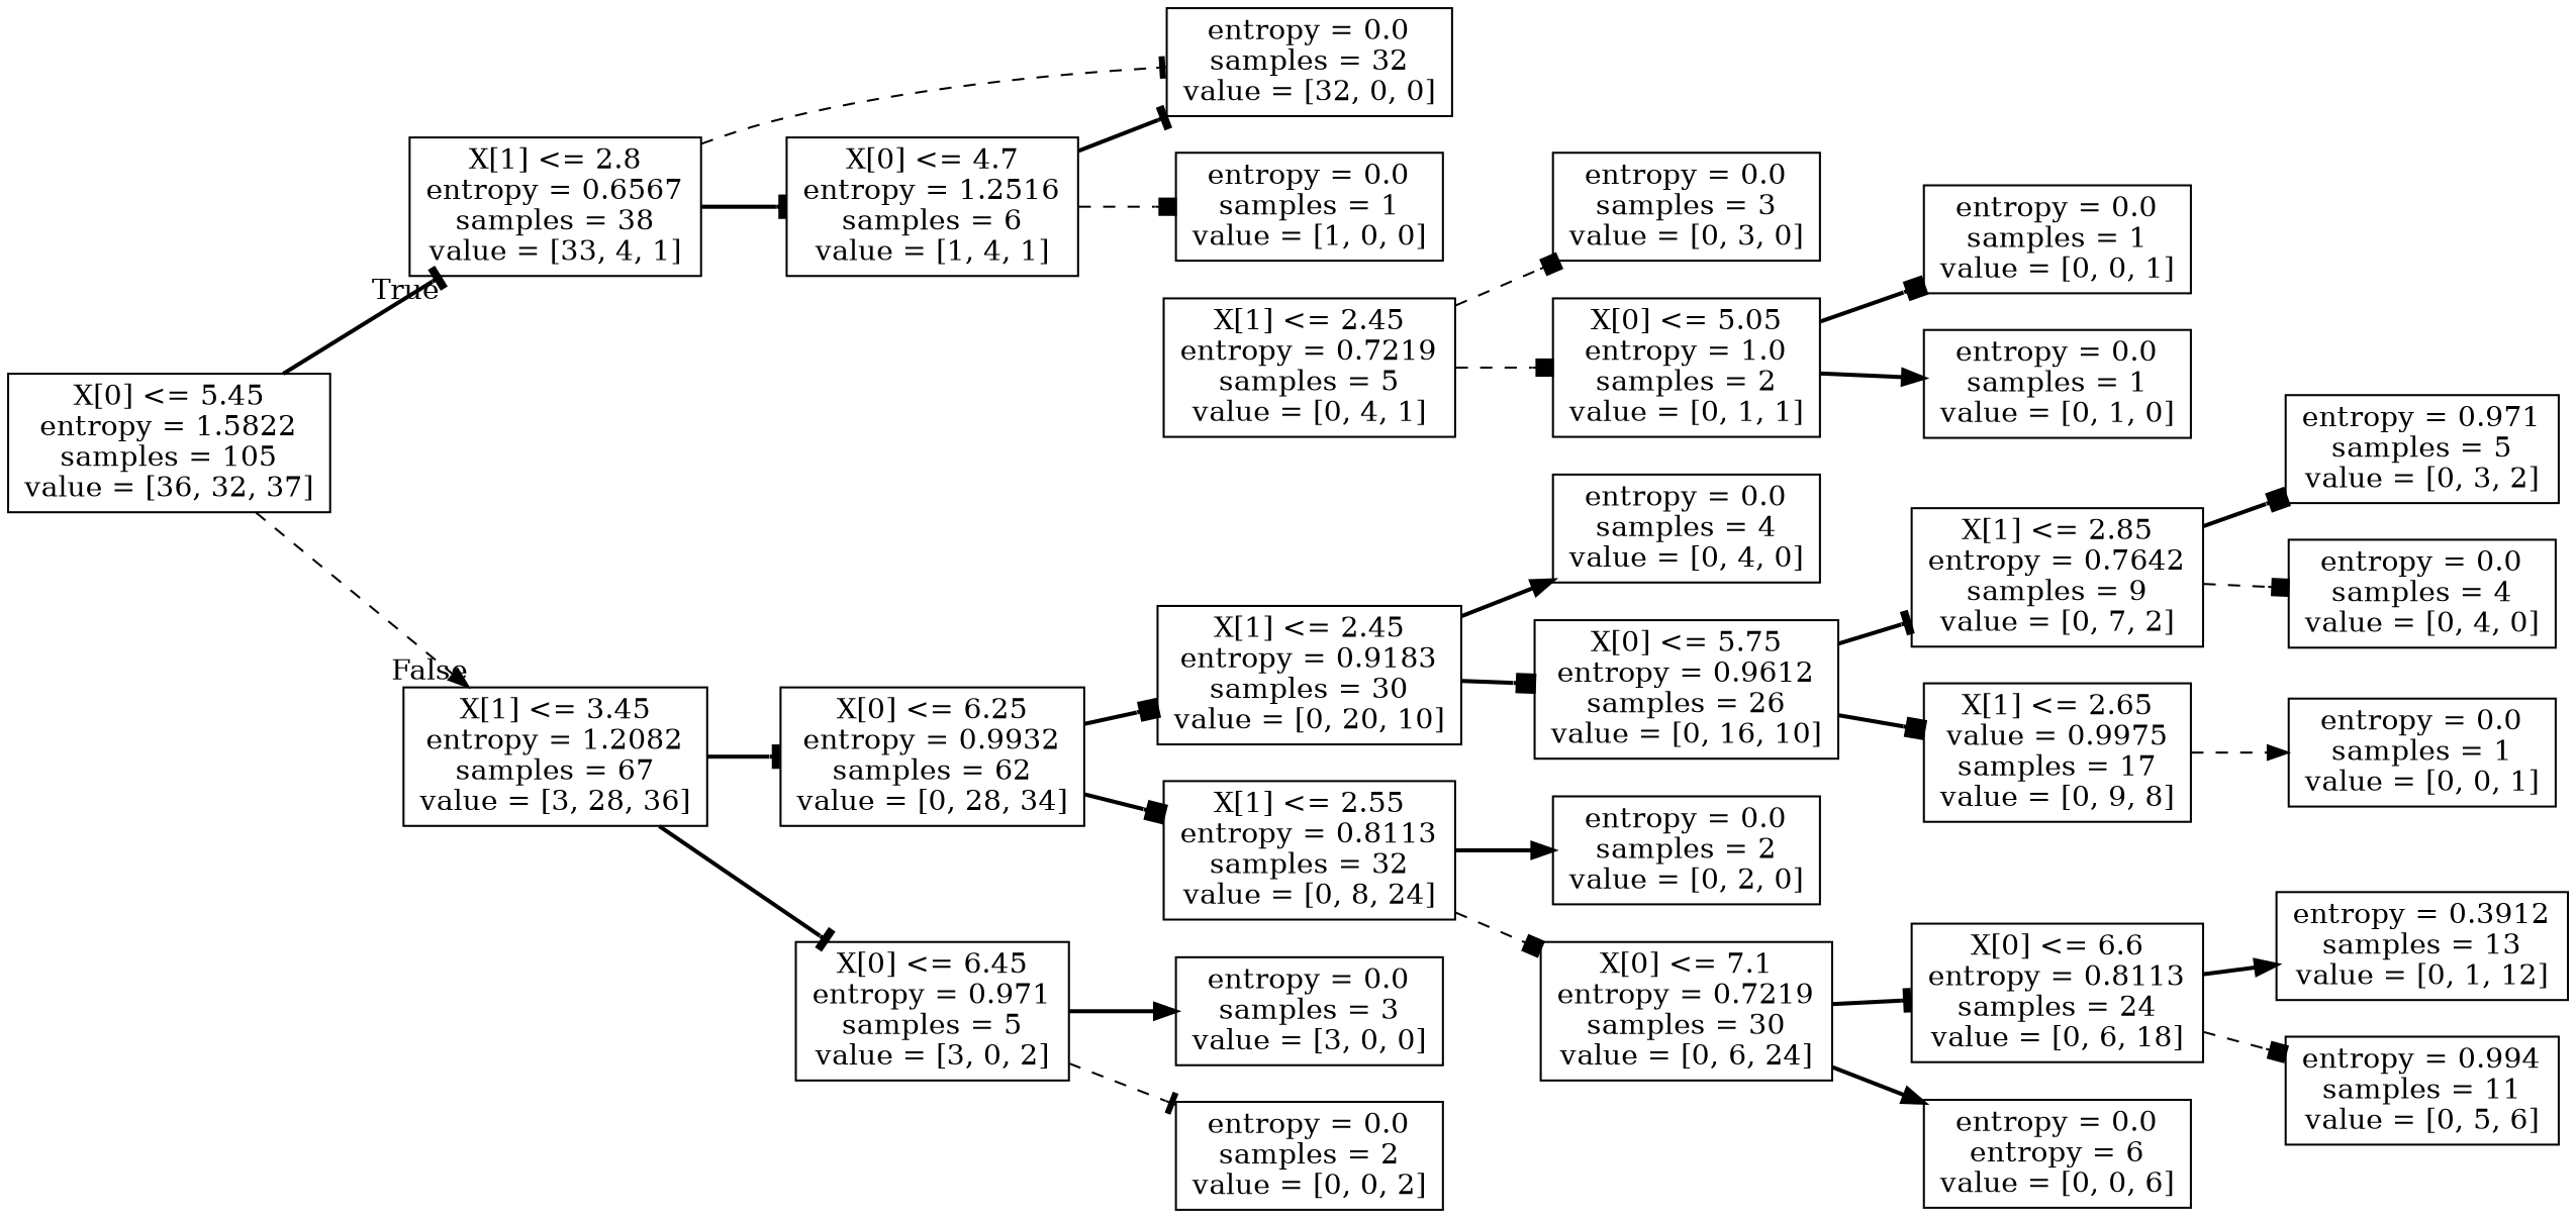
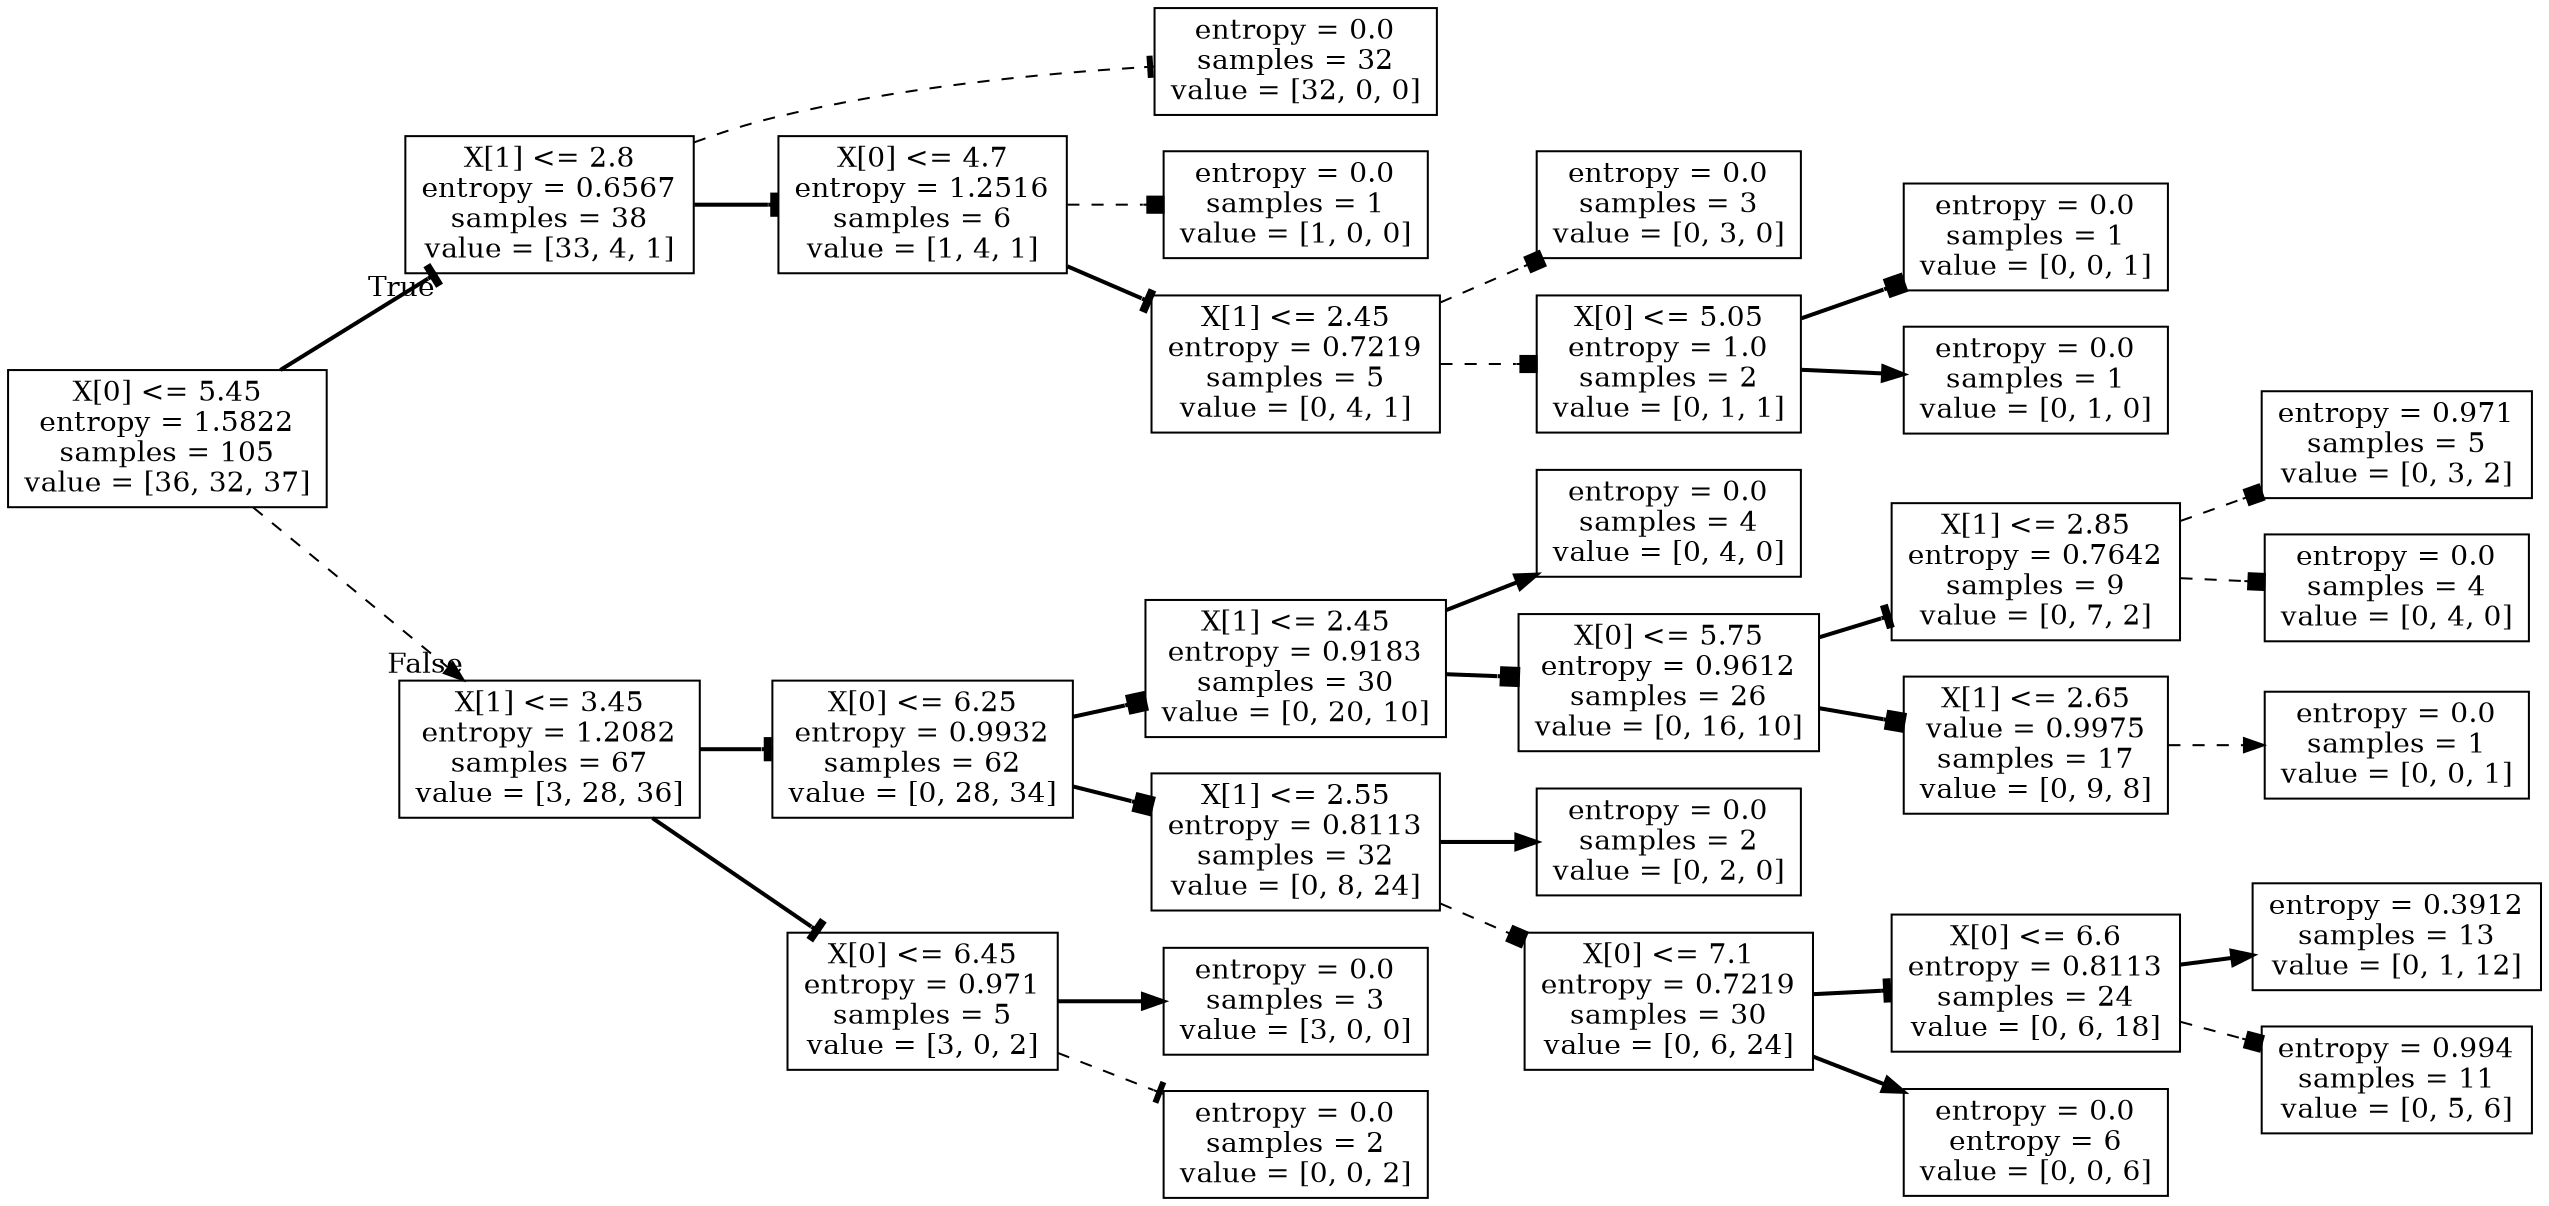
  digraph {
    rankdir=LR
    node [shape=box]
    edge [arrowhead=box style=bold]
    n1 [label="X[0] <= 5.45\nentropy = 1.5822\nsamples = 105\nvalue = [36, 32, 37]"]
    n2 [label="X[1] <= 2.8\nentropy = 0.6567\nsamples = 38\nvalue = [33, 4, 1]"]
    n3 [label="X[1] <= 3.45\nentropy = 1.2082\nsamples = 67\nvalue = [3, 28, 36]"]
    n4 [label="X[0] <= 4.7\nentropy = 1.2516\nsamples = 6\nvalue = [1, 4, 1]"]
    n5 [label="entropy = 0.0\nsamples = 32\nvalue = [32, 0, 0]"]
    n6 [label="X[0] <= 6.25\nentropy = 0.9932\nsamples = 62\nvalue = [0, 28, 34]"]
    n7 [label="X[0] <= 6.45\nentropy = 0.971\nsamples = 5\nvalue = [3, 0, 2]"]
    n8 [label="entropy = 0.0\nsamples = 1\nvalue = [1, 0, 0]"]
    n9 [label="X[1] <= 2.45\nentropy = 0.7219\nsamples = 5\nvalue = [0, 4, 1]"]
    n10 [label="entropy = 0.0\nsamples = 3\nvalue = [0, 3, 0]"]
    n11 [label="X[0] <= 5.05\nentropy = 1.0\nsamples = 2\nvalue = [0, 1, 1]"]
    n12 [label="entropy = 0.0\nsamples = 1\nvalue = [0, 0, 1]"]
    n13 [label="entropy = 0.0\nsamples = 1\nvalue = [0, 1, 0]"]
    n14 [label="X[1] <= 2.45\nentropy = 0.9183\nsamples = 30\nvalue = [0, 20, 10]"]
    n15 [label="X[1] <= 2.55\nentropy = 0.8113\nsamples = 32\nvalue = [0, 8, 24]"]
    n16 [label="entropy = 0.0\nsamples = 3\nvalue = [3, 0, 0]"]
    n17 [label="entropy = 0.0\nsamples = 2\nvalue = [0, 0, 2]"]
    n18 [label="entropy = 0.0\nsamples = 4\nvalue = [0, 4, 0]"]
    n19 [label="X[0] <= 5.75\nentropy = 0.9612\nsamples = 26\nvalue = [0, 16, 10]"]
    n20 [label="entropy = 0.0\nsamples = 2\nvalue = [0, 2, 0]"]
    n21 [label="X[0] <= 7.1\nentropy = 0.7219\nsamples = 30\nvalue = [0, 6, 24]"]
    n22 [label="X[1] <= 2.85\nentropy = 0.7642\nsamples = 9\nvalue = [0, 7, 2]"]
    n23 [label="X[1] <= 2.65\nvalue = 0.9975\nsamples = 17\nvalue = [0, 9, 8]"]
    n24 [label="entropy = 0.971\nsamples = 5\nvalue = [0, 3, 2]"]
    n25 [label="entropy = 0.0\nsamples = 4\nvalue = [0, 4, 0]"]
    n26 [label="entropy = 0.0\nsamples = 1\nvalue = [0, 0, 1]"]
    n27 [label="X[0] <= 6.6\nentropy = 0.8113\nsamples = 24\nvalue = [0, 6, 18]"]
    n28 [label="entropy = 0.0\nentropy = 6\nvalue = [0, 0, 6]"]
    n29 [label="entropy = 0.3912\nsamples = 13\nvalue = [0, 1, 12]"]
    n30 [label="entropy = 0.994\nsamples = 11\nvalue = [0, 5, 6]"]
    n1 -> n2 [arrowhead=tee headlabel=True labelangle=45 labeldistance=2.5]
    n1 -> n3 [arrowhead=normal headlabel=False labelangle=-45 labeldistance=2.5 style=dashed]
    n2 -> n4 [arrowhead=tee]
    n2 -> n5 [arrowhead=tee style=dashed]
    n3 -> n6 [arrowhead=tee]
    n3 -> n7 [arrowhead=tee]
    n4 -> n8 [style=dashed]
-   n4 -> n5 [arrowhead=tee]
+   n4 -> n9 [arrowhead=tee]
    n6 -> n14
    n6 -> n15
    n7 -> n16 [arrowhead=normal]
    n7 -> n17 [arrowhead=tee style=dashed]
    n9 -> n10 [style=dashed]
    n9 -> n11 [style=dashed]
    n11 -> n12
    n11 -> n13 [arrowhead=normal]
    n14 -> n18 [arrowhead=normal]
    n14 -> n19
    n15 -> n20 [arrowhead=normal]
    n15 -> n21 [style=dashed]
    n19 -> n22 [arrowhead=tee]
    n19 -> n23
    n21 -> n27 [arrowhead=tee]
    n21 -> n28 [arrowhead=normal]
-   n22 -> n24
+   n22 -> n24 [style=dashed]
    n22 -> n25 [style=dashed]
    n23 -> n26 [arrowhead=normal style=dashed]
    n27 -> n29 [arrowhead=normal]
    n27 -> n30 [style=dashed]
  }
